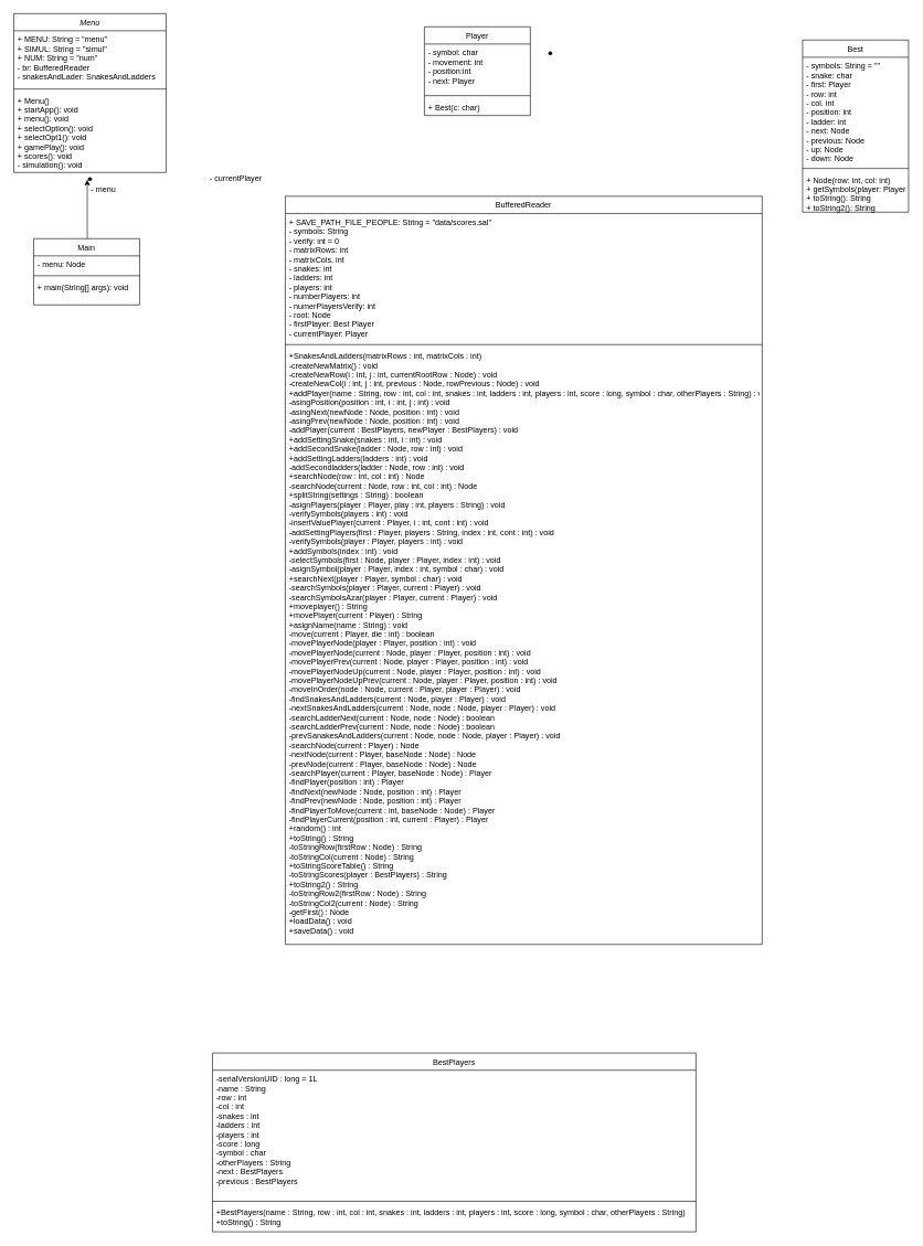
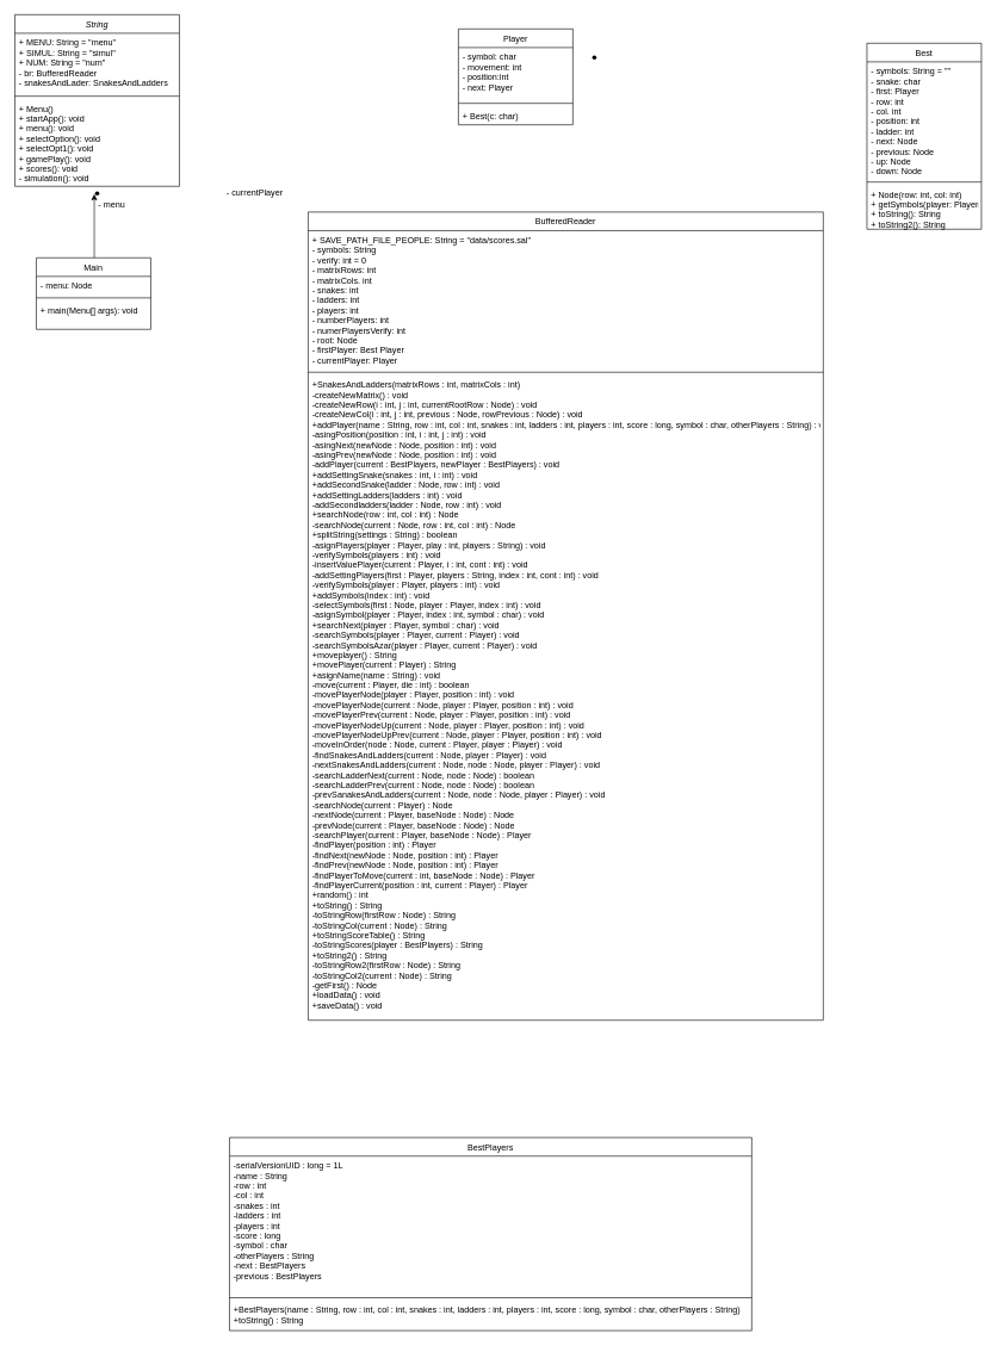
  <mxCell id="0" />
  <mxCell id="1" parent="0" />
- <mxCell id="2" value="Menu" style="swimlane;fontStyle=2;align=center;verticalAlign=top;childLayout=stackLayout;horizontal=1;startSize=26;horizontalStack=0;resizeParent=1;resizeLast=0;collapsible=1;marginBottom=0;rounded=0;shadow=0;strokeWidth=1;" parent="1" vertex="1"><mxGeometry x="20" y="20" width="230" height="240" as="geometry"><mxRectangle x="230" y="140" width="160" height="26" as="alternateBounds" /></mxGeometry></mxCell>
+ <mxCell id="2" value="String" style="swimlane;fontStyle=2;align=center;verticalAlign=top;childLayout=stackLayout;horizontal=1;startSize=26;horizontalStack=0;resizeParent=1;resizeLast=0;collapsible=1;marginBottom=0;rounded=0;shadow=0;strokeWidth=1;" parent="1" vertex="1"><mxGeometry x="20" y="20" width="230" height="240" as="geometry"><mxRectangle x="230" y="140" width="160" height="26" as="alternateBounds" /></mxGeometry></mxCell>
  <mxCell id="3" value="+ MENU: String = &quot;menu&quot;&#10;+ SIMUL: String = &quot;simul&quot;&#10;+ NUM: String = &quot;num&quot;&#10;- br: BufferedReader&#10;- snakesAndLader: SnakesAndLadders" style="text;align=left;verticalAlign=top;spacingLeft=4;spacingRight=4;overflow=hidden;rotatable=0;points=[[0,0.5],[1,0.5]];portConstraint=eastwest;rounded=0;shadow=0;html=0;" parent="2" vertex="1"><mxGeometry y="26" width="230" height="84" as="geometry" /></mxCell>
  <mxCell id="4" value="" style="line;html=1;strokeWidth=1;align=left;verticalAlign=middle;spacingTop=-1;spacingLeft=3;spacingRight=3;rotatable=0;labelPosition=right;points=[];portConstraint=eastwest;" parent="2" vertex="1"><mxGeometry y="110" width="230" height="8" as="geometry" /></mxCell>
  <mxCell id="5" value="+ Menu()&#10;+ startApp(): void&#10;+ menu(): void&#10;+ selectOption(): void&#10;+ selectOpt1(): void&#10;+ gamePlay(): void&#10;+ scores(): void&#10;- simulation(): void" style="text;align=left;verticalAlign=top;spacingLeft=4;spacingRight=4;overflow=hidden;rotatable=0;points=[[0,0.5],[1,0.5]];portConstraint=eastwest;" parent="2" vertex="1"><mxGeometry y="118" width="230" height="122" as="geometry" /></mxCell>
  <mxCell id="6" value="Main" style="swimlane;fontStyle=0;align=center;verticalAlign=top;childLayout=stackLayout;horizontal=1;startSize=26;horizontalStack=0;resizeParent=1;resizeLast=0;collapsible=1;marginBottom=0;rounded=0;shadow=0;strokeWidth=1;" parent="1" vertex="1"><mxGeometry x="50" y="360" width="160" height="100" as="geometry"><mxRectangle x="130" y="380" width="160" height="26" as="alternateBounds" /></mxGeometry></mxCell>
  <mxCell id="7" value="- menu: Node" style="text;align=left;verticalAlign=top;spacingLeft=4;spacingRight=4;overflow=hidden;rotatable=0;points=[[0,0.5],[1,0.5]];portConstraint=eastwest;" parent="6" vertex="1"><mxGeometry y="26" width="160" height="26" as="geometry" /></mxCell>
  <mxCell id="8" value="" style="line;html=1;strokeWidth=1;align=left;verticalAlign=middle;spacingTop=-1;spacingLeft=3;spacingRight=3;rotatable=0;labelPosition=right;points=[];portConstraint=eastwest;" parent="6" vertex="1"><mxGeometry y="52" width="160" height="8" as="geometry" /></mxCell>
- <mxCell id="9" value="+ main(String[] args): void" style="text;align=left;verticalAlign=top;spacingLeft=4;spacingRight=4;overflow=hidden;rotatable=0;points=[[0,0.5],[1,0.5]];portConstraint=eastwest;fontStyle=0" parent="6" vertex="1"><mxGeometry y="60" width="160" height="26" as="geometry" /></mxCell>
+ <mxCell id="9" value="+ main(Menu[] args): void" style="text;align=left;verticalAlign=top;spacingLeft=4;spacingRight=4;overflow=hidden;rotatable=0;points=[[0,0.5],[1,0.5]];portConstraint=eastwest;fontStyle=0" parent="6" vertex="1"><mxGeometry y="60" width="160" height="26" as="geometry" /></mxCell>
  <mxCell id="10" value="Player" style="swimlane;fontStyle=0;align=center;verticalAlign=top;childLayout=stackLayout;horizontal=1;startSize=26;horizontalStack=0;resizeParent=1;resizeLast=0;collapsible=1;marginBottom=0;rounded=0;shadow=0;strokeWidth=1;" parent="1" vertex="1"><mxGeometry x="640" y="40" width="160" height="134" as="geometry"><mxRectangle x="340" y="380" width="170" height="26" as="alternateBounds" /></mxGeometry></mxCell>
  <mxCell id="11" value="- symbol: char&#10;- movement: int&#10;- position:int&#10;- next: Player" style="text;align=left;verticalAlign=top;spacingLeft=4;spacingRight=4;overflow=hidden;rotatable=0;points=[[0,0.5],[1,0.5]];portConstraint=eastwest;" parent="10" vertex="1"><mxGeometry y="26" width="160" height="74" as="geometry" /></mxCell>
  <mxCell id="12" value="" style="line;html=1;strokeWidth=1;align=left;verticalAlign=middle;spacingTop=-1;spacingLeft=3;spacingRight=3;rotatable=0;labelPosition=right;points=[];portConstraint=eastwest;" parent="10" vertex="1"><mxGeometry y="100" width="160" height="8" as="geometry" /></mxCell>
  <mxCell id="13" value="+ Best(c: char)" style="text;align=left;verticalAlign=top;spacingLeft=4;spacingRight=4;overflow=hidden;rotatable=0;points=[[0,0.5],[1,0.5]];portConstraint=eastwest;" parent="10" vertex="1"><mxGeometry y="108" width="160" height="26" as="geometry" /></mxCell>
  <mxCell id="14" value="Best" style="swimlane;fontStyle=0;align=center;verticalAlign=top;childLayout=stackLayout;horizontal=1;startSize=26;horizontalStack=0;resizeParent=1;resizeLast=0;collapsible=1;marginBottom=0;rounded=0;shadow=0;strokeWidth=1;" parent="1" vertex="1"><mxGeometry x="1211" y="60" width="160" height="260" as="geometry"><mxRectangle x="550" y="140" width="160" height="26" as="alternateBounds" /></mxGeometry></mxCell>
  <mxCell id="15" value="- symbols: String = &quot;&quot;&#10;- snake: char&#10;- first: Player&#10;- row: int&#10;- col. int&#10;- position: int&#10;- ladder: int&#10;- next: Node&#10;- previous: Node&#10;- up: Node&#10;- down: Node&#10;" style="text;align=left;verticalAlign=top;spacingLeft=4;spacingRight=4;overflow=hidden;rotatable=0;points=[[0,0.5],[1,0.5]];portConstraint=eastwest;" parent="14" vertex="1"><mxGeometry y="26" width="160" height="164" as="geometry" /></mxCell>
  <mxCell id="16" value="" style="line;html=1;strokeWidth=1;align=left;verticalAlign=middle;spacingTop=-1;spacingLeft=3;spacingRight=3;rotatable=0;labelPosition=right;points=[];portConstraint=eastwest;" parent="14" vertex="1"><mxGeometry y="190" width="160" height="8" as="geometry" /></mxCell>
  <mxCell id="17" value="+ Node(row: int, col: int)&#10;+ getSymbols(player: Player(&#10;+ toString(): String&#10;+ toString2(): String" style="text;align=left;verticalAlign=top;spacingLeft=4;spacingRight=4;overflow=hidden;rotatable=0;points=[[0,0.5],[1,0.5]];portConstraint=eastwest;" parent="14" vertex="1"><mxGeometry y="198" width="160" height="62" as="geometry" /></mxCell>
  <mxCell id="18" value="" style="endArrow=classic;html=1;rounded=0;edgeStyle=orthogonalEdgeStyle;entryX=0.513;entryY=1.008;entryDx=0;entryDy=0;entryPerimeter=0;" edge="1" parent="1"><mxGeometry relative="1" as="geometry"><mxPoint x="131" y="360" as="sourcePoint" /><mxPoint x="130.99" y="270.976" as="targetPoint" /></mxGeometry></mxCell>
  <mxCell id="19" value="- menu" style="text;html=1;align=center;verticalAlign=middle;resizable=0;points=[];autosize=1;strokeColor=none;fillColor=none;" vertex="1" parent="1"><mxGeometry y="276" width="50" height="20" as="geometry" x="130" /></mxCell>
  <mxCell id="20" value="- currentPlayer" style="text;html=1;align=center;verticalAlign=middle;resizable=0;points=[];autosize=1;strokeColor=none;fillColor=none;" vertex="1" parent="1"><mxGeometry x="310" y="260" width="90" height="20" as="geometry" /></mxCell>
  <mxCell id="21" value="" style="shape=waypoint;sketch=0;fillStyle=solid;size=6;pointerEvents=1;points=[];fillColor=none;resizable=0;rotatable=0;perimeter=centerPerimeter;snapToPoint=1;" vertex="1" parent="1"><mxGeometry x="115" y="250" width="40" height="40" as="geometry" /></mxCell>
  <mxCell id="22" value="" style="shape=waypoint;sketch=0;fillStyle=solid;size=6;pointerEvents=1;points=[];fillColor=none;resizable=0;rotatable=0;perimeter=centerPerimeter;snapToPoint=1;" vertex="1" parent="1"><mxGeometry x="810" y="60" width="40" height="40" as="geometry" /></mxCell>
  <mxCell id="23" value="BufferedReader" style="swimlane;fontStyle=0;align=center;verticalAlign=top;childLayout=stackLayout;horizontal=1;startSize=26;horizontalStack=0;resizeParent=1;resizeLast=0;collapsible=1;marginBottom=0;rounded=0;shadow=0;strokeWidth=1;" vertex="1" parent="1"><mxGeometry x="430" y="296" width="720" height="1130" as="geometry"><mxRectangle x="340" y="380" width="170" height="26" as="alternateBounds" /></mxGeometry></mxCell>
  <mxCell id="24" value="+ SAVE_PATH_FILE_PEOPLE: String = &quot;data/scores.sal&quot;&#10;- symbols: String&#10;- verify: int = 0&#10;- matrixRows: int&#10;- matrixCols. int&#10;- snakes: int&#10;- ladders: int&#10;- players: int&#10;- numberPlayers: int&#10;- numerPlayersVerify: int&#10;- root: Node&#10;- firstPlayer: Best Player&#10;- currentPlayer: Player" style="text;align=left;verticalAlign=top;spacingLeft=4;spacingRight=4;overflow=hidden;rotatable=0;points=[[0,0.5],[1,0.5]];portConstraint=eastwest;" vertex="1" parent="23"><mxGeometry y="26" width="720" height="194" as="geometry" /></mxCell>
  <mxCell id="25" value="" style="line;html=1;strokeWidth=1;align=left;verticalAlign=middle;spacingTop=-1;spacingLeft=3;spacingRight=3;rotatable=0;labelPosition=right;points=[];portConstraint=eastwest;" vertex="1" parent="23"><mxGeometry y="220" width="720" height="8" as="geometry" /></mxCell>
  <mxCell id="26" value="+SnakesAndLadders(matrixRows : int, matrixCols : int)&#10;-createNewMatrix() : void&#10;-createNewRow(i : int, j : int, currentRootRow : Node) : void&#10;-createNewCol(i : int, j : int, previous : Node, rowPrevious : Node) : void&#10;+addPlayer(name : String, row : int, col : int, snakes : int, ladders : int, players : int, score : long, symbol : char, otherPlayers : String) : void&#10;-asingPosition(position : int, i : int, j : int) : void&#10;-asingNext(newNode : Node, position : int) : void&#10;-asingPrev(newNode : Node, position : int) : void&#10;-addPlayer(current : BestPlayers, newPlayer : BestPlayers) : void&#10;+addSettingSnake(snakes : int, i : int) : void&#10;+addSecondSnake(ladder : Node, row : int) : void&#10;+addSettingLadders(ladders : int) : void&#10;-addSecondladders(ladder : Node, row : int) : void&#10;+searchNode(row : int, col : int) : Node&#10;-searchNode(current : Node, row : int, col : int) : Node&#10;+splitString(settings : String) : boolean&#10;-asignPlayers(player : Player, play : int, players : String) : void&#10;-verifySymbols(players : int) : void&#10;-insertValuePlayer(current : Player, i : int, cont : int) : void&#10;-addSettingPlayers(first : Player, players : String, index : int, cont : int) : void&#10;-verifySymbols(player : Player, players : int) : void&#10;+addSymbols(index : int) : void&#10;-selectSymbols(first : Node, player : Player, index : int) : void&#10;-asignSymbol(player : Player, index : int, symbol : char) : void&#10;+searchNext(player : Player, symbol : char) : void&#10;-searchSymbols(player : Player, current : Player) : void&#10;-searchSymbolsAzar(player : Player, current : Player) : void&#10;+moveplayer() : String&#10;+movePlayer(current : Player) : String&#10;+asignName(name : String) : void&#10;-move(current : Player, die : int) : boolean&#10;-movePlayerNode(player : Player, position : int) : void&#10;-movePlayerNode(current : Node, player : Player, position : int) : void&#10;-movePlayerPrev(current : Node, player : Player, position : int) : void&#10;-movePlayerNodeUp(current : Node, player : Player, position : int) : void&#10;-movePlayerNodeUpPrev(current : Node, player : Player, position : int) : void&#10;-moveInOrder(node : Node, current : Player, player : Player) : void&#10;-findSnakesAndLadders(current : Node, player : Player) : void&#10;-nextSnakesAndLadders(current : Node, node : Node, player : Player) : void&#10;-searchLadderNext(current : Node, node : Node) : boolean&#10;-searchLadderPrev(current : Node, node : Node) : boolean&#10;-prevSanakesAndLadders(current : Node, node : Node, player : Player) : void&#10;-searchNode(current : Player) : Node&#10;-nextNode(current : Player, baseNode : Node) : Node&#10;-prevNode(current : Player, baseNode : Node) : Node&#10;-searchPlayer(current : Player, baseNode : Node) : Player&#10;-findPlayer(position : int) : Player&#10;-findNext(newNode : Node, position : int) : Player&#10;-findPrev(newNode : Node, position : int) : Player&#10;-findPlayerToMove(current : int, baseNode : Node) : Player&#10;-findPlayerCurrent(position : int, current : Player) : Player&#10;+random() : int&#10;+toString() : String&#10;-toStringRow(firstRow : Node) : String&#10;-toStringCol(current : Node) : String&#10;+toStringScoreTable() : String&#10;-toStringScores(player : BestPlayers) : String&#10;+toString2() : String&#10;-toStringRow2(firstRow : Node) : String&#10;-toStringCol2(current : Node) : String&#10;-getFirst() : Node&#10;+loadData() : void&#10;+saveData() : void" style="text;align=left;verticalAlign=top;spacingLeft=4;spacingRight=4;overflow=hidden;rotatable=0;points=[[0,0.5],[1,0.5]];portConstraint=eastwest;" vertex="1" parent="23"><mxGeometry y="228" width="720" height="902" as="geometry" /></mxCell>
  <mxCell id="27" value="BestPlayers" style="swimlane;fontStyle=0;align=center;verticalAlign=top;childLayout=stackLayout;horizontal=1;startSize=26;horizontalStack=0;resizeParent=1;resizeLast=0;collapsible=1;marginBottom=0;rounded=0;shadow=0;strokeWidth=1;" vertex="1" parent="1"><mxGeometry x="320" y="1590" width="730" height="270" as="geometry"><mxRectangle x="340" y="380" width="170" height="26" as="alternateBounds" /></mxGeometry></mxCell>
  <mxCell id="28" value="-serialVersionUID : long = 1L&#10;-name : String&#10;-row : int&#10;-col : int&#10;-snakes : int&#10;-ladders : int&#10;-players : int&#10;-score : long&#10;-symbol : char&#10;-otherPlayers : String&#10;-next : BestPlayers&#10;-previous : BestPlayers" style="text;align=left;verticalAlign=top;spacingLeft=4;spacingRight=4;overflow=hidden;rotatable=0;points=[[0,0.5],[1,0.5]];portConstraint=eastwest;" vertex="1" parent="27"><mxGeometry y="26" width="730" height="194" as="geometry" /></mxCell>
  <mxCell id="29" value="" style="line;html=1;strokeWidth=1;align=left;verticalAlign=middle;spacingTop=-1;spacingLeft=3;spacingRight=3;rotatable=0;labelPosition=right;points=[];portConstraint=eastwest;" vertex="1" parent="27"><mxGeometry y="220" width="730" height="8" as="geometry" /></mxCell>
  <mxCell id="30" value="+BestPlayers(name : String, row : int, col : int, snakes : int, ladders : int, players : int, score : long, symbol : char, otherPlayers : String)&#10;+toString() : String" style="text;align=left;verticalAlign=top;spacingLeft=4;spacingRight=4;overflow=hidden;rotatable=0;points=[[0,0.5],[1,0.5]];portConstraint=eastwest;" vertex="1" parent="27"><mxGeometry y="228" width="730" height="42" as="geometry" /></mxCell>
